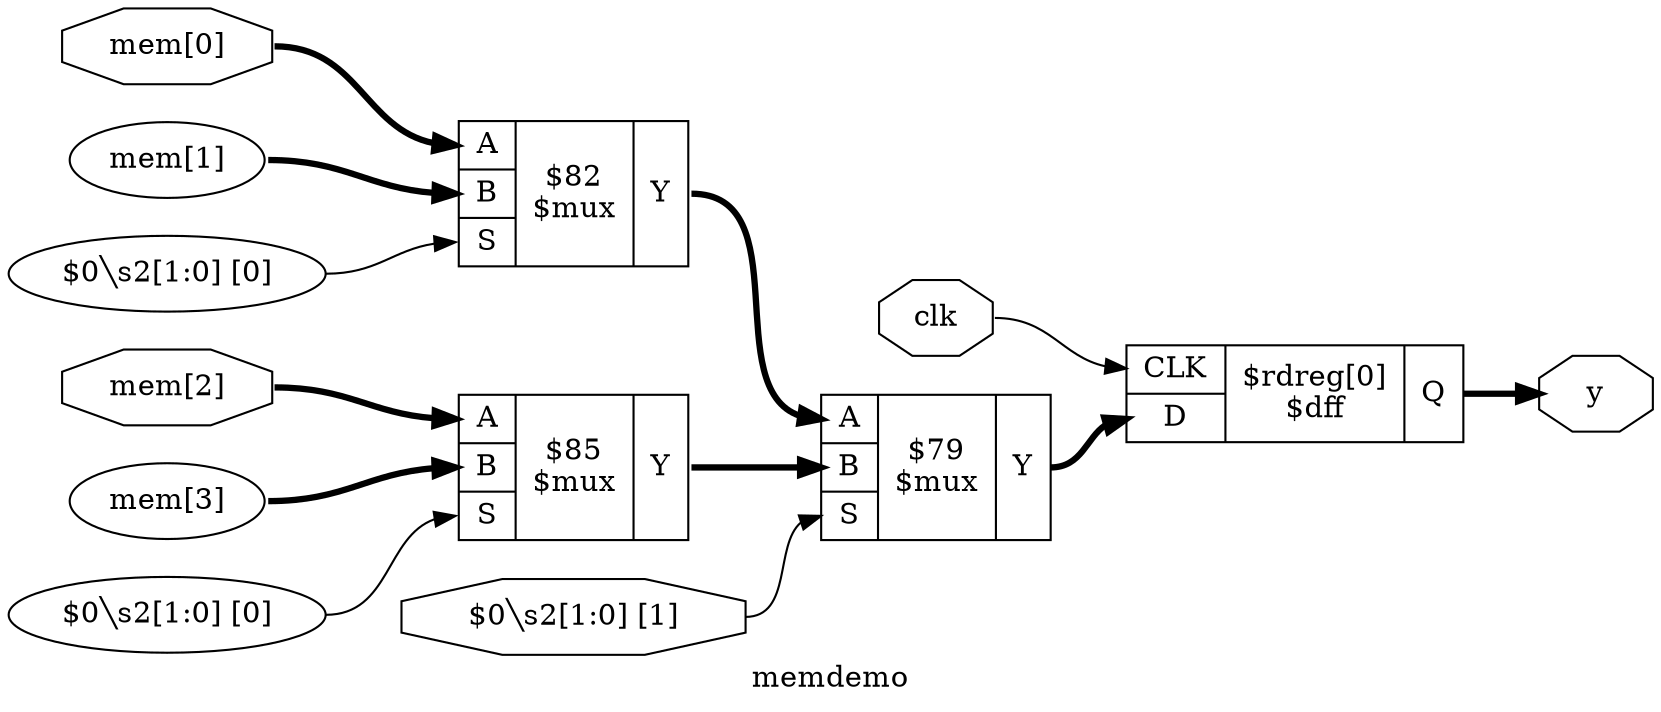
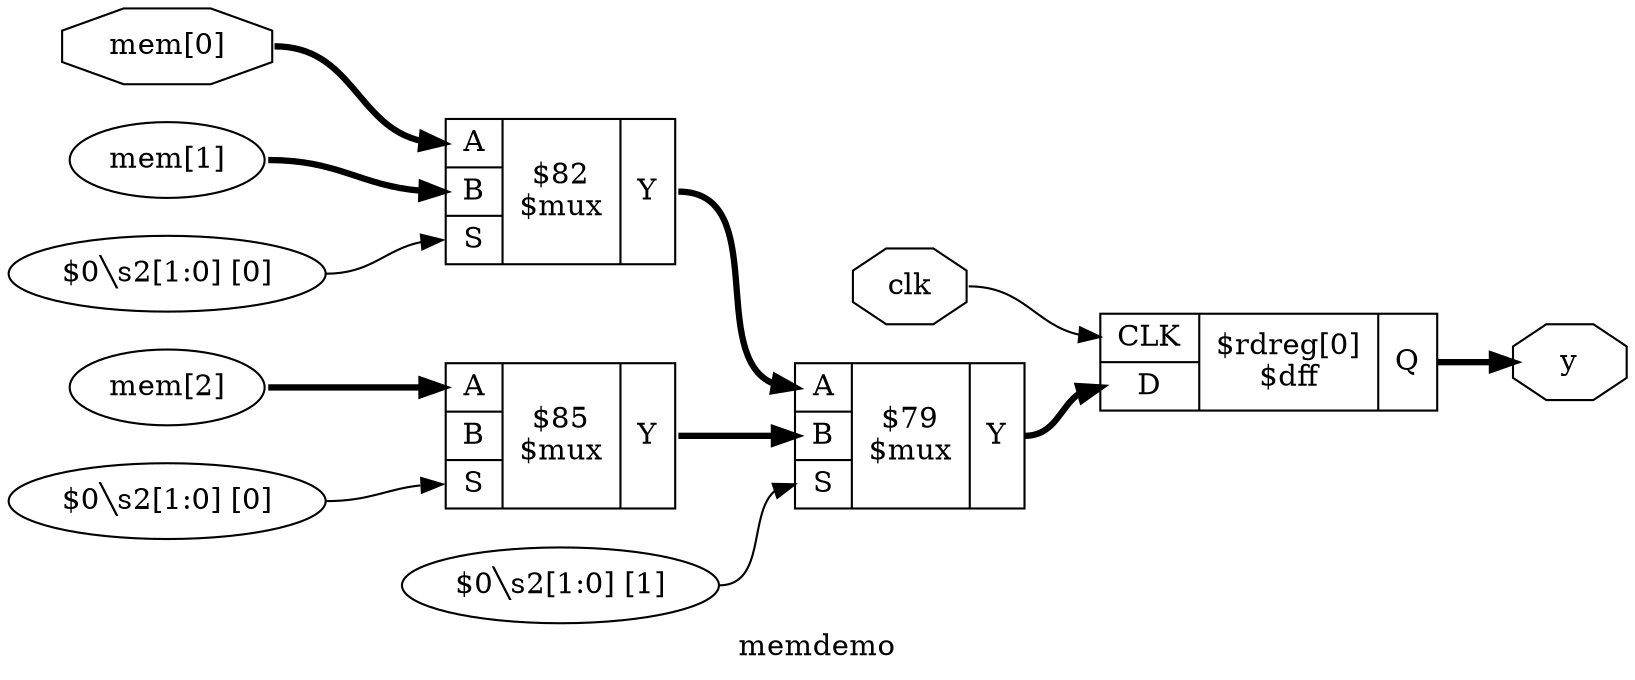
  digraph {
    label=memdemo
    rankdir=LR
    remincross=true
    edge [color=black fontcolor=black headport="p12:w" tailport=e style="setlinewidth(3)"]
    n1 [color=black fontcolor=black label=clk shape=octagon]
    n2 [label="{{<p6> CLK|<p7> D}|$rdreg[0]\n$dff|{<p8> Q}}" shape=record]
    n3 [color=black fontcolor=black label=y shape=octagon]
-   n4 [label="$0&#9586;s2[1:0] [1]" shape=octagon]
+   n4 [label="$0&#9586;s2[1:0] [1]"]
    n5 [label="{{<p10> A|<p11> B|<p12> S}|$79\n$mux|{<p13> Y}}" shape=record]
    n6 [label="mem[0]" shape=octagon]
    n7 [label="{{<p10> A|<p11> B|<p12> S}|$82\n$mux|{<p13> Y}}" shape=record]
    n8 [label="mem[1]"]
    n9 [label="$0&#9586;s2[1:0] [0]"]
-   n10 [label="mem[2]" shape=octagon]
+   n10 [label="mem[2]"]
    n11 [label="{{<p10> A|<p11> B|<p12> S}|$85\n$mux|{<p13> Y}}" shape=record]
-   n12 [label="mem[3]"]
    n13 [label="$0&#9586;s2[1:0] [0]"]
    n1 -> n2 [headport="p6:w" style=""]
    n2 -> n3 [headport=w tailport="p8:e"]
    n4 -> n5 [style=""]
    n5 -> n2 [headport="p7:w" tailport="p13:e"]
    n6 -> n7 [headport="p10:w"]
    n7 -> n5 [headport="p10:w" tailport="p13:e"]
    n8 -> n7 [headport="p11:w"]
    n9 -> n7 [style=""]
    n10 -> n11 [headport="p10:w"]
    n11 -> n5 [headport="p11:w" tailport="p13:e"]
-   n12 -> n11 [headport="p11:w"]
    n13 -> n11 [style=""]
  }
